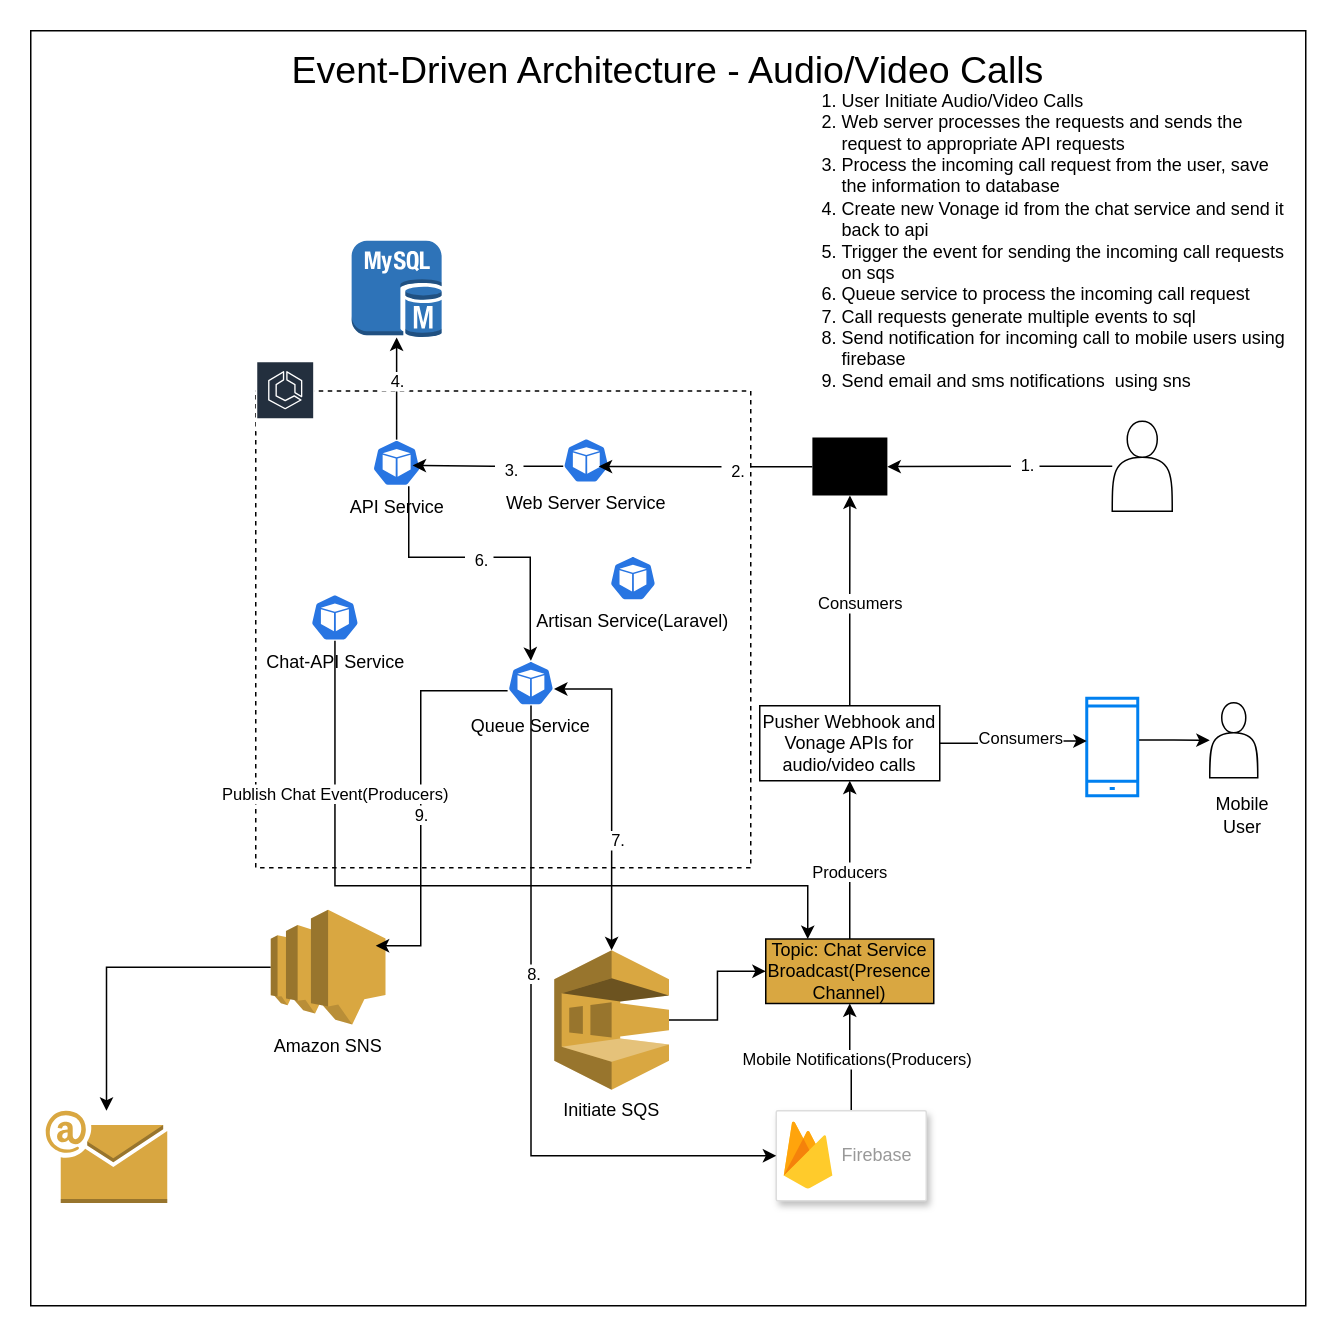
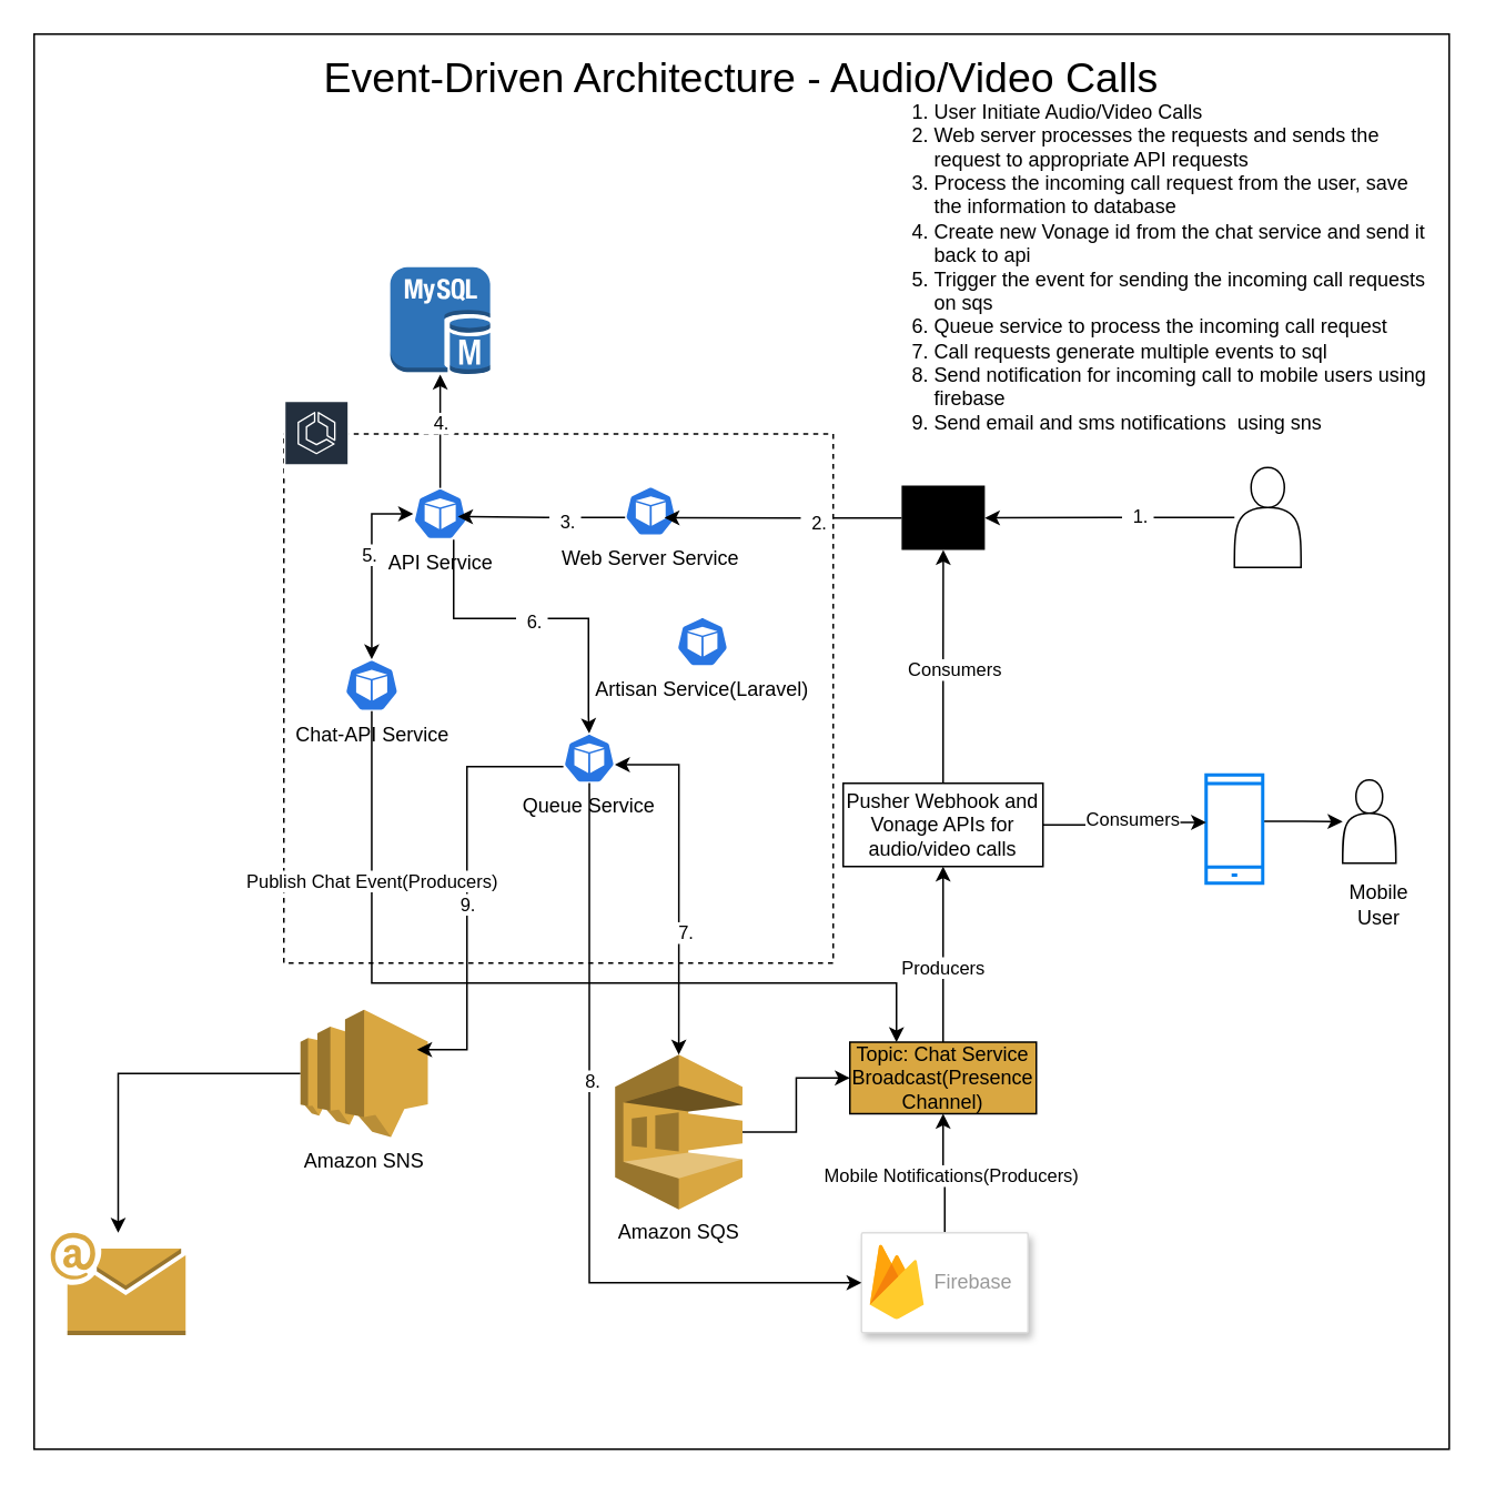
  <mxCell id="0" />
  <mxCell id="1" parent="0" />
  <mxCell id="2" value="AWS Cloud" style="sketch=0;outlineConnect=0;gradientColor=none;html=1;whiteSpace=wrap;fontSize=12;fontStyle=0;shape=mxgraph.aws4.group;grIcon=mxgraph.aws4.group_aws_cloud;strokeColor=#858B94;fillColor=none;verticalAlign=top;align=left;spacingLeft=30;fontColor=#858B94;dashed=0;" vertex="1" parent="1"><mxGeometry x="130" y="130" width="390" height="590" as="geometry" /></mxCell>
  <mxCell id="3" value="" style="rounded=0;whiteSpace=wrap;html=1;" vertex="1" parent="1"><mxGeometry width="850" height="850" as="geometry" x="20" y="20" /></mxCell>
  <mxCell id="4" value="" style="group" vertex="1" connectable="0" parent="1"><mxGeometry x="170" y="240" width="330" height="338" as="geometry" /></mxCell>
  <mxCell id="5" value="" style="rounded=0;whiteSpace=wrap;html=1;dashed=1;" vertex="1" parent="4"><mxGeometry y="20.12" width="330" height="317.88" as="geometry" /></mxCell>
  <mxCell id="6" value="" style="sketch=0;outlineConnect=0;fontColor=#232F3E;gradientColor=none;strokeColor=#ffffff;fillColor=#232F3E;dashed=0;verticalLabelPosition=middle;verticalAlign=bottom;align=center;html=1;whiteSpace=wrap;fontSize=10;fontStyle=1;spacing=3;shape=mxgraph.aws4.productIcon;prIcon=mxgraph.aws4.ecs;" vertex="1" parent="4"><mxGeometry width="39.286" height="46.944" as="geometry" /></mxCell>
+ <mxCell id="7" style="edgeStyle=orthogonalEdgeStyle;rounded=0;orthogonalLoop=1;jettySize=auto;html=1;startArrow=classic;startFill=1;" edge="1" parent="4" source="9" target="17"><mxGeometry relative="1" as="geometry" /></mxCell>
+ <mxCell id="8" value="&amp;nbsp; 5.&amp;nbsp;" style="edgeLabel;html=1;align=center;verticalAlign=middle;resizable=0;points=[];" vertex="1" connectable="0" parent="7"><mxGeometry x="-0.115" y="-3" relative="1" as="geometry"><mxPoint y="-1" as="offset" /></mxGeometry></mxCell>
  <mxCell id="9" value="&lt;span style=&quot;caret-color: rgb(189, 199, 212);&quot;&gt;API Service&lt;/span&gt;" style="aspect=fixed;sketch=0;html=1;dashed=0;whitespace=wrap;verticalLabelPosition=bottom;verticalAlign=top;fillColor=#2875E2;strokeColor=#ffffff;points=[[0.005,0.63,0],[0.1,0.2,0],[0.9,0.2,0],[0.5,0,0],[0.995,0.63,0],[0.72,0.99,0],[0.5,1,0],[0.28,0.99,0]];shape=mxgraph.kubernetes.icon2;prIcon=pod;fontColor=light-dark(#000000,#FFFFFF);" vertex="1" parent="4"><mxGeometry x="77.723" y="52.578" width="32.391" height="31.098" as="geometry" /></mxCell>
  <mxCell id="10" value="&lt;span style=&quot;caret-color: rgb(189, 199, 212);&quot;&gt;Web Server Service&lt;/span&gt;" style="aspect=fixed;sketch=0;html=1;dashed=0;whitespace=wrap;verticalLabelPosition=bottom;verticalAlign=top;fillColor=#2875E2;strokeColor=#ffffff;points=[[0.005,0.63,0],[0.1,0.2,0],[0.9,0.2,0],[0.5,0,0],[0.995,0.63,0],[0.72,0.99,0],[0.5,1,0],[0.28,0.99,0]];shape=mxgraph.kubernetes.icon2;prIcon=pod;fontColor=light-dark(#000000,#FFFFFF);" vertex="1" parent="4"><mxGeometry x="204.822" y="51.576" width="31.098" height="29.854" as="geometry" /></mxCell>
  <mxCell id="11" value="&lt;span style=&quot;caret-color: rgb(189, 199, 212);&quot;&gt;Artisan Service(Laravel)&lt;/span&gt;" style="aspect=fixed;sketch=0;html=1;dashed=0;whitespace=wrap;verticalLabelPosition=bottom;verticalAlign=top;fillColor=#2875E2;strokeColor=#ffffff;points=[[0.005,0.63,0],[0.1,0.2,0],[0.9,0.2,0],[0.5,0,0],[0.995,0.63,0],[0.72,0.99,0],[0.5,1,0],[0.28,0.99,0]];shape=mxgraph.kubernetes.icon2;prIcon=pod;fontColor=light-dark(#000000,#FFFFFF);" vertex="1" parent="4"><mxGeometry x="235.921" y="130.003" width="31.098" height="29.854" as="geometry" /></mxCell>
  <mxCell id="12" value="&lt;span style=&quot;caret-color: rgb(189, 199, 212);&quot;&gt;Queue Service&lt;/span&gt;" style="aspect=fixed;sketch=0;html=1;dashed=0;whitespace=wrap;verticalLabelPosition=bottom;verticalAlign=top;fillColor=#2875E2;strokeColor=#ffffff;points=[[0.005,0.63,0],[0.1,0.2,0],[0.9,0.2,0],[0.5,0,0],[0.995,0.63,0],[0.72,0.99,0],[0.5,1,0],[0.28,0.99,0]];shape=mxgraph.kubernetes.icon2;prIcon=pod;fontColor=light-dark(#000000,#FFFFFF);" vertex="1" parent="4"><mxGeometry x="167.903" y="200" width="31.098" height="29.854" as="geometry" /></mxCell>
  <mxCell id="13" style="edgeStyle=orthogonalEdgeStyle;rounded=0;orthogonalLoop=1;jettySize=auto;html=1;exitX=0.005;exitY=0.63;exitDx=0;exitDy=0;exitPerimeter=0;entryX=0.829;entryY=0.555;entryDx=0;entryDy=0;entryPerimeter=0;" edge="1" parent="4" source="10" target="9"><mxGeometry relative="1" as="geometry" /></mxCell>
  <mxCell id="14" value="&amp;nbsp; 3.&amp;nbsp;" style="edgeLabel;html=1;align=center;verticalAlign=middle;resizable=0;points=[];" vertex="1" connectable="0" parent="13"><mxGeometry x="-0.288" y="2" relative="1" as="geometry"><mxPoint as="offset" /></mxGeometry></mxCell>
  <mxCell id="15" style="edgeStyle=orthogonalEdgeStyle;rounded=0;orthogonalLoop=1;jettySize=auto;html=1;entryX=0.5;entryY=0;entryDx=0;entryDy=0;entryPerimeter=0;" edge="1" parent="4" source="9" target="12"><mxGeometry relative="1" as="geometry"><mxPoint x="200" y="217" as="targetPoint" /><Array as="points"><mxPoint x="102" y="131" /><mxPoint x="183" y="131" /><mxPoint x="183" y="190" /></Array></mxGeometry></mxCell>
  <mxCell id="16" value="&amp;nbsp; 6.&amp;nbsp;" style="edgeLabel;html=1;align=center;verticalAlign=middle;resizable=0;points=[];" vertex="1" connectable="0" parent="15"><mxGeometry x="-0.049" y="-1" relative="1" as="geometry"><mxPoint as="offset" /></mxGeometry></mxCell>
  <mxCell id="17" value="&lt;span style=&quot;caret-color: rgb(189, 199, 212);&quot;&gt;Chat-API Service&lt;/span&gt;" style="aspect=fixed;sketch=0;html=1;dashed=0;whitespace=wrap;verticalLabelPosition=bottom;verticalAlign=top;fillColor=#2875E2;strokeColor=#ffffff;points=[[0.005,0.63,0],[0.1,0.2,0],[0.9,0.2,0],[0.5,0,0],[0.995,0.63,0],[0.72,0.99,0],[0.5,1,0],[0.28,0.99,0]];shape=mxgraph.kubernetes.icon2;prIcon=pod;fontColor=light-dark(#000000,#FFFFFF);" vertex="1" parent="4"><mxGeometry x="36.571" y="155.583" width="32.391" height="31.098" as="geometry" /></mxCell>
  <mxCell id="18" style="edgeStyle=orthogonalEdgeStyle;rounded=0;orthogonalLoop=1;jettySize=auto;html=1;entryX=0;entryY=0.5;entryDx=0;entryDy=0;" edge="1" parent="1" source="19" target="54"><mxGeometry relative="1" as="geometry" /></mxCell>
- <mxCell id="19" value="Initiate SQS" style="outlineConnect=0;dashed=0;verticalLabelPosition=bottom;verticalAlign=top;align=center;html=1;shape=mxgraph.aws3.sqs;fillColor=#D9A741;gradientColor=none;" vertex="1" parent="1"><mxGeometry x="369" y="633" width="76.5" height="93" as="geometry" /></mxCell>
+ <mxCell id="19" value="Amazon SQS" style="outlineConnect=0;dashed=0;verticalLabelPosition=bottom;verticalAlign=top;align=center;html=1;shape=mxgraph.aws3.sqs;fillColor=#D9A741;gradientColor=none;" vertex="1" parent="1"><mxGeometry x="369" y="633" width="76.5" height="93" as="geometry" /></mxCell>
  <mxCell id="20" value="" style="group" vertex="1" connectable="0" parent="1"><mxGeometry x="798" y="468" width="60" height="90" as="geometry" /></mxCell>
  <mxCell id="21" value="" style="shape=actor;whiteSpace=wrap;html=1;" vertex="1" parent="20"><mxGeometry x="8" width="32" height="50" as="geometry" /></mxCell>
  <mxCell id="22" value="Mobile User" style="text;html=1;align=center;verticalAlign=middle;whiteSpace=wrap;rounded=0;" vertex="1" parent="20"><mxGeometry y="60" width="60" height="30" as="geometry" /></mxCell>
  <mxCell id="23" value="" style="group" vertex="1" connectable="0" parent="1"><mxGeometry x="733" y="290.34" width="60" height="90" as="geometry" /></mxCell>
  <mxCell id="24" value="" style="shape=actor;whiteSpace=wrap;html=1;" vertex="1" parent="23"><mxGeometry x="8" y="-10" width="40" height="60" as="geometry" /></mxCell>
  <mxCell id="25" value="" style="sketch=0;verticalLabelPosition=bottom;sketch=0;aspect=fixed;html=1;verticalAlign=top;strokeColor=none;fillColor=#000000;align=center;outlineConnect=0;pointerEvents=1;shape=mxgraph.citrix2.desktop;" vertex="1" parent="1"><mxGeometry x="541.09" y="291.17" width="50" height="38.66" as="geometry" /></mxCell>
  <mxCell id="26" style="edgeStyle=orthogonalEdgeStyle;rounded=0;orthogonalLoop=1;jettySize=auto;html=1;" edge="1" parent="1" source="24" target="25"><mxGeometry relative="1" as="geometry" /></mxCell>
  <mxCell id="27" value="&amp;nbsp; 1.&amp;nbsp;" style="edgeLabel;html=1;align=center;verticalAlign=middle;resizable=0;points=[];" vertex="1" connectable="0" parent="26"><mxGeometry x="-0.201" y="-1" relative="1" as="geometry"><mxPoint x="1" as="offset" /></mxGeometry></mxCell>
  <mxCell id="28" style="edgeStyle=orthogonalEdgeStyle;rounded=0;orthogonalLoop=1;jettySize=auto;html=1;exitX=0.967;exitY=0.429;exitDx=0;exitDy=0;exitPerimeter=0;" edge="1" parent="1" source="29" target="21"><mxGeometry relative="1" as="geometry"><mxPoint x="645" y="560.529" as="sourcePoint" /><mxPoint x="913" y="705.47" as="targetPoint" /></mxGeometry></mxCell>
  <mxCell id="29" value="" style="html=1;verticalLabelPosition=bottom;align=center;labelBackgroundColor=#ffffff;verticalAlign=top;strokeWidth=2;strokeColor=#0080F0;shadow=0;dashed=0;shape=mxgraph.ios7.icons.smartphone;" vertex="1" parent="1"><mxGeometry x="724" y="465" width="34" height="65" as="geometry" /></mxCell>
  <mxCell id="30" style="edgeStyle=orthogonalEdgeStyle;rounded=0;orthogonalLoop=1;jettySize=auto;html=1;entryX=0.5;entryY=0;entryDx=0;entryDy=0;entryPerimeter=0;startArrow=classic;startFill=1;exitX=0.995;exitY=0.63;exitDx=0;exitDy=0;exitPerimeter=0;" edge="1" parent="1" source="12" target="19"><mxGeometry relative="1" as="geometry" /></mxCell>
  <mxCell id="31" value="&amp;nbsp; 7.&amp;nbsp;" style="edgeLabel;html=1;align=center;verticalAlign=middle;resizable=0;points=[];" vertex="1" connectable="0" parent="30"><mxGeometry x="0.31" y="2" relative="1" as="geometry"><mxPoint as="offset" /></mxGeometry></mxCell>
  <mxCell id="32" style="edgeStyle=orthogonalEdgeStyle;rounded=0;orthogonalLoop=1;jettySize=auto;html=1;entryX=0.766;entryY=0.635;entryDx=0;entryDy=0;entryPerimeter=0;" edge="1" parent="1" source="25" target="10"><mxGeometry relative="1" as="geometry" /></mxCell>
  <mxCell id="33" value="&amp;nbsp; 2.&amp;nbsp;" style="edgeLabel;html=1;align=center;verticalAlign=middle;resizable=0;points=[];" vertex="1" connectable="0" parent="32"><mxGeometry x="-0.222" y="3" relative="1" as="geometry"><mxPoint x="3" as="offset" /></mxGeometry></mxCell>
  <mxCell id="34" value="" style="outlineConnect=0;dashed=0;verticalLabelPosition=bottom;verticalAlign=top;align=center;html=1;shape=mxgraph.aws3.mysql_db_instance;fillColor=#2E73B8;gradientColor=none;" vertex="1" parent="1"><mxGeometry x="233.92" y="160" width="60" height="64.5" as="geometry" /></mxCell>
  <mxCell id="35" style="edgeStyle=orthogonalEdgeStyle;rounded=0;orthogonalLoop=1;jettySize=auto;html=1;exitX=0.5;exitY=0;exitDx=0;exitDy=0;exitPerimeter=0;" edge="1" parent="1" source="9" target="34"><mxGeometry relative="1" as="geometry" /></mxCell>
  <mxCell id="36" value="&amp;nbsp; 4.&amp;nbsp;" style="edgeLabel;html=1;align=center;verticalAlign=middle;resizable=0;points=[];" vertex="1" connectable="0" parent="35"><mxGeometry x="0.16" y="1" relative="1" as="geometry"><mxPoint as="offset" /></mxGeometry></mxCell>
  <mxCell id="37" style="edgeStyle=orthogonalEdgeStyle;rounded=0;orthogonalLoop=1;jettySize=auto;html=1;" edge="1" parent="1" source="38" target="43"><mxGeometry relative="1" as="geometry" /></mxCell>
  <mxCell id="38" value="Amazon SNS" style="outlineConnect=0;dashed=0;verticalLabelPosition=bottom;verticalAlign=top;align=center;html=1;shape=mxgraph.aws3.sns;fillColor=#D9A741;gradientColor=none;" vertex="1" parent="1"><mxGeometry x="180" y="606" width="76.5" height="76.5" as="geometry" /></mxCell>
  <mxCell id="39" style="edgeStyle=orthogonalEdgeStyle;rounded=0;orthogonalLoop=1;jettySize=auto;html=1;" edge="1" parent="1" source="41" target="54"><mxGeometry relative="1" as="geometry" /></mxCell>
  <mxCell id="40" value="Mobile Notifications(Producers)" style="edgeLabel;html=1;align=center;verticalAlign=middle;resizable=0;points=[];" vertex="1" connectable="0" parent="39"><mxGeometry x="-0.026" y="-3" relative="1" as="geometry"><mxPoint as="offset" /></mxGeometry></mxCell>
  <mxCell id="41" value="" style="strokeColor=#dddddd;shadow=1;strokeWidth=1;rounded=1;absoluteArcSize=1;arcSize=2;" vertex="1" parent="1"><mxGeometry x="517" y="740" width="100" height="60" as="geometry" /></mxCell>
  <mxCell id="42" value="Firebase" style="sketch=0;dashed=0;connectable=0;html=1;fillColor=#5184F3;strokeColor=none;shape=mxgraph.gcp2.firebase;part=1;labelPosition=right;verticalLabelPosition=middle;align=left;verticalAlign=middle;spacingLeft=5;fontColor=#999999;fontSize=12;" vertex="1" parent="41"><mxGeometry width="32.4" height="45" relative="1" as="geometry"><mxPoint x="5" y="7" as="offset" /></mxGeometry></mxCell>
  <mxCell id="43" value="" style="outlineConnect=0;dashed=0;verticalLabelPosition=bottom;verticalAlign=top;align=center;html=1;shape=mxgraph.aws3.email;fillColor=#D9A741;gradientColor=none;" vertex="1" parent="1"><mxGeometry x="30" y="740" width="81" height="61.5" as="geometry" /></mxCell>
  <mxCell id="44" style="edgeStyle=orthogonalEdgeStyle;rounded=0;orthogonalLoop=1;jettySize=auto;html=1;entryX=0;entryY=0.5;entryDx=0;entryDy=0;" edge="1" parent="1" source="12" target="41"><mxGeometry relative="1" as="geometry"><Array as="points"><mxPoint x="353" y="770" /></Array></mxGeometry></mxCell>
  <mxCell id="45" value="&amp;nbsp; 8.&amp;nbsp;" style="edgeLabel;html=1;align=center;verticalAlign=middle;resizable=0;points=[];" vertex="1" connectable="0" parent="44"><mxGeometry x="-0.822" relative="1" as="geometry"><mxPoint y="138" as="offset" /></mxGeometry></mxCell>
  <mxCell id="46" style="edgeStyle=orthogonalEdgeStyle;rounded=0;orthogonalLoop=1;jettySize=auto;html=1;" edge="1" parent="1" source="12"><mxGeometry relative="1" as="geometry"><mxPoint x="250" y="630" as="targetPoint" /><Array as="points"><mxPoint x="280" y="460" /><mxPoint x="280" y="630" /></Array></mxGeometry></mxCell>
  <mxCell id="47" value="&amp;nbsp; 9.&amp;nbsp;" style="edgeLabel;html=1;align=center;verticalAlign=middle;resizable=0;points=[];" vertex="1" connectable="0" parent="46"><mxGeometry x="0.087" y="-2" relative="1" as="geometry"><mxPoint as="offset" /></mxGeometry></mxCell>
  <mxCell id="48" value="&lt;ol&gt;&lt;li style=&quot;text-align: left;&quot;&gt;User Initiate Audio/Video Calls&lt;br&gt;&lt;/li&gt;&lt;li style=&quot;text-align: left;&quot;&gt;Web server processes the requests and sends the request to appropriate API requests&lt;br&gt;&lt;/li&gt;&lt;li style=&quot;text-align: left;&quot;&gt;Process the incoming call request from the user, save the information to database&lt;br&gt;&lt;/li&gt;&lt;li style=&quot;text-align: left;&quot;&gt;Create new Vonage id from the chat service and send it back to api&lt;br&gt;&lt;/li&gt;&lt;li style=&quot;text-align: left;&quot;&gt;Trigger the event for sending the incoming call requests on sqs&lt;br&gt;&lt;/li&gt;&lt;li style=&quot;text-align: left;&quot;&gt;Queue service to process the incoming call request&amp;nbsp;&lt;br&gt;&lt;/li&gt;&lt;li style=&quot;text-align: left;&quot;&gt;Call requests generate multiple events to sql&lt;br&gt;&lt;/li&gt;&lt;li style=&quot;text-align: left;&quot;&gt;Send notification for incoming call to mobile users using firebase&lt;br&gt;&lt;/li&gt;&lt;li style=&quot;text-align: left;&quot;&gt;Send email and sms notifications &amp;nbsp;using sns&lt;/li&gt;&lt;/ol&gt;" style="text;html=1;align=center;verticalAlign=middle;whiteSpace=wrap;rounded=0;" vertex="1" parent="1"><mxGeometry x="520" y="30" width="340" height="260" as="geometry" /></mxCell>
  <mxCell id="49" style="edgeStyle=orthogonalEdgeStyle;rounded=0;orthogonalLoop=1;jettySize=auto;html=1;" edge="1" parent="1" source="51" target="25"><mxGeometry relative="1" as="geometry" /></mxCell>
  <mxCell id="50" value="Consumers" style="edgeLabel;html=1;align=center;verticalAlign=middle;resizable=0;points=[];" vertex="1" connectable="0" parent="49"><mxGeometry x="-0.006" y="-3" relative="1" as="geometry"><mxPoint x="3" y="1" as="offset" /></mxGeometry></mxCell>
  <mxCell id="51" value="Pusher Webhook and Vonage APIs for audio/video calls" style="rounded=0;whiteSpace=wrap;html=1;" vertex="1" parent="1"><mxGeometry x="506" y="470" width="120" height="50" as="geometry" /></mxCell>
  <mxCell id="52" style="edgeStyle=orthogonalEdgeStyle;rounded=0;orthogonalLoop=1;jettySize=auto;html=1;entryX=0.5;entryY=1;entryDx=0;entryDy=0;" edge="1" parent="1" source="54" target="51"><mxGeometry relative="1" as="geometry" /></mxCell>
  <mxCell id="53" value="Producers" style="edgeLabel;html=1;align=center;verticalAlign=middle;resizable=0;points=[];" vertex="1" connectable="0" parent="52"><mxGeometry x="-0.15" y="1" relative="1" as="geometry"><mxPoint as="offset" /></mxGeometry></mxCell>
  <mxCell id="54" value="Topic: Chat Service Broadcast(Presence Channel)" style="rounded=0;whiteSpace=wrap;html=1;fillColor=#d9a741;" vertex="1" parent="1"><mxGeometry x="510" y="625.5" width="112" height="43" as="geometry" /></mxCell>
  <mxCell id="55" style="edgeStyle=orthogonalEdgeStyle;rounded=0;orthogonalLoop=1;jettySize=auto;html=1;entryX=0;entryY=0.438;entryDx=0;entryDy=0;entryPerimeter=0;" edge="1" parent="1" source="51" target="29"><mxGeometry relative="1" as="geometry" /></mxCell>
  <mxCell id="56" value="Consumers" style="edgeLabel;html=1;align=center;verticalAlign=middle;resizable=0;points=[];" vertex="1" connectable="0" parent="55"><mxGeometry x="0.109" y="2" relative="1" as="geometry"><mxPoint as="offset" /></mxGeometry></mxCell>
  <mxCell id="57" style="edgeStyle=orthogonalEdgeStyle;rounded=0;orthogonalLoop=1;jettySize=auto;html=1;entryX=0.25;entryY=0;entryDx=0;entryDy=0;" edge="1" parent="1" source="17" target="54"><mxGeometry relative="1" as="geometry"><Array as="points"><mxPoint x="223" y="590" /><mxPoint x="538" y="590" /></Array></mxGeometry></mxCell>
  <mxCell id="58" value="Publish Chat Event(Producers)" style="edgeLabel;html=1;align=center;verticalAlign=middle;resizable=0;points=[];" vertex="1" connectable="0" parent="57"><mxGeometry x="-0.604" relative="1" as="geometry"><mxPoint as="offset" /></mxGeometry></mxCell>
  <mxCell id="59" value="Event-Driven Architecture - Audio/Video Calls" style="text;html=1;align=center;verticalAlign=middle;whiteSpace=wrap;rounded=0;fontSize=25;" vertex="1" parent="1"><mxGeometry x="30" y="30" width="830" height="30" as="geometry" /></mxCell>
